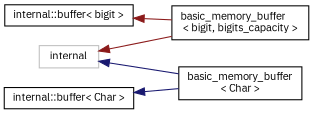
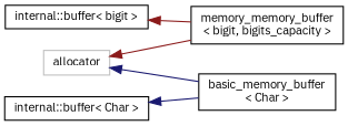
  digraph {
    fontname="IBM Plex Sans"
    rankdir=LR
    node [color=black fillcolor=white fontname="IBM Plex Sans" fontsize=10 shape=record style=filled]
    edge [color=firebrick4 dir=back fontname="IBM Plex Sans" fontsize=10 labelfontname=Helvetica labelfontsize=10 style=solid]
-   n1 [color=grey75 height=0.2 label=internal width=0.4]
-   n2 [height=0.2 label="basic_memory_buffer\l\< bigit, bigits_capacity \>" width=0.4]
+   n1 [color=grey75 height=0.2 label=allocator width=0.4]
+   n2 [height=0.2 label="memory_memory_buffer\l\< bigit, bigits_capacity \>" width=0.4]
    n3 [height=0.2 label="basic_memory_buffer\l\< Char \>" width=0.4]
    n4 [height=0.2 label="internal::buffer\< bigit \>" width=0.4]
    n5 [height=0.2 label="internal::buffer\< Char \>" width=0.4]
    n1 -> n2
    n1 -> n3 [color=midnightblue]
    n4 -> n2
    n5 -> n3 [color=midnightblue]
  }
